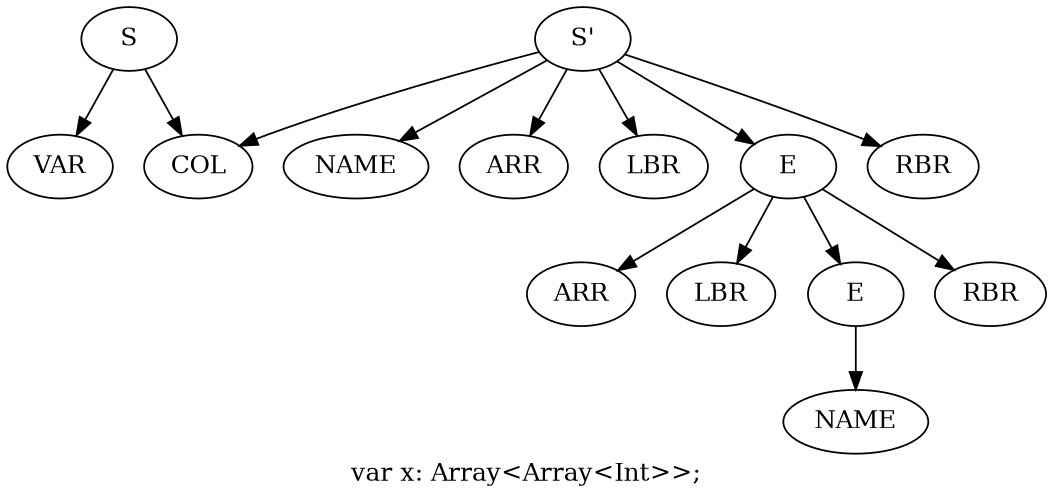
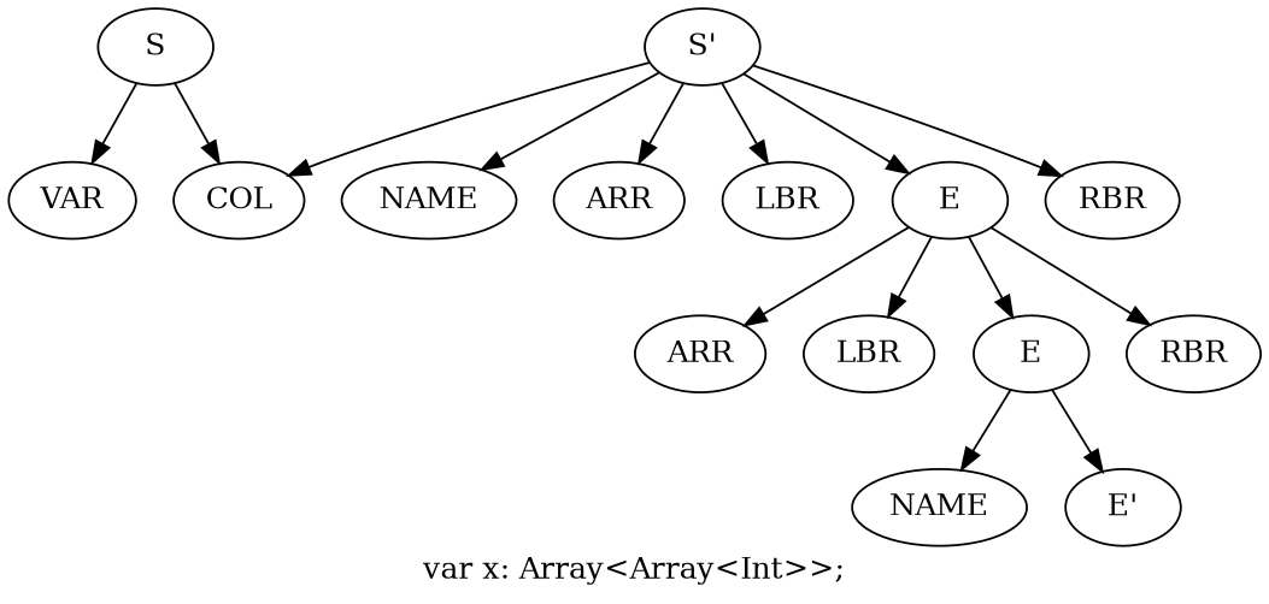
  digraph {
    label="var x: Array<Array<Int>>;"
    n1 [label=S]
    n2 [label=VAR]
    n3 [label=COL]
    n4 [label="S'"]
    n5 [label=NAME]
    n6 [label=ARR]
    n7 [label=LBR]
    n8 [label=E]
    n9 [label=RBR]
    n10 [label=ARR]
    n11 [label=LBR]
    n12 [label=E]
    n13 [label=RBR]
    n14 [label=NAME]
+   n15 [label="E'"]
    n1 -> n2
    n1 -> n3
    n4 -> n3
    n4 -> n5
    n4 -> n6
    n4 -> n7
    n4 -> n8
    n4 -> n9
    n8 -> n10
    n8 -> n11
    n8 -> n12
    n8 -> n13
    n12 -> n14
+   n12 -> n15
  }
